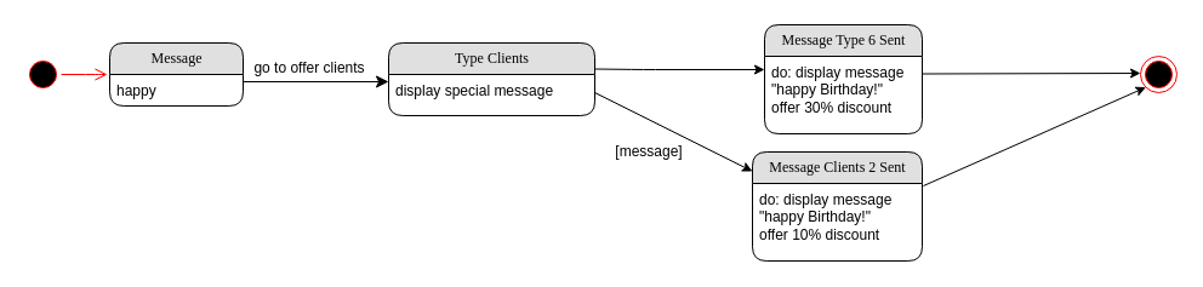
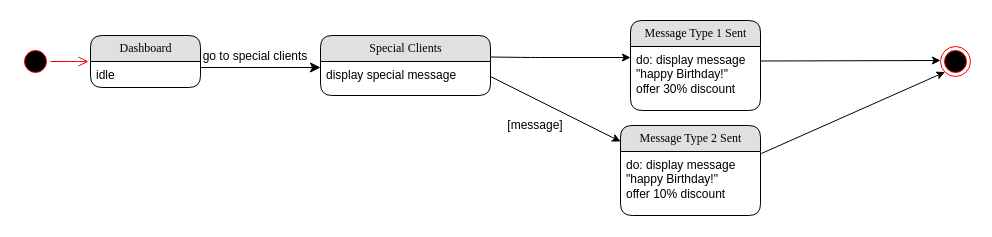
  <mxCell id="0" />
  <mxCell id="1" parent="0" />
  <mxCell id="2" style="edgeStyle=orthogonalEdgeStyle;html=1;labelBackgroundColor=none;startFill=0;startSize=8;endFill=1;endSize=8;fontFamily=Verdana;fontSize=12;exitX=1;exitY=0.5;" parent="1" edge="1"><mxGeometry relative="1" as="geometry"><Array as="points" /><mxPoint x="200" y="67" as="sourcePoint" /><mxPoint x="320" y="67" as="targetPoint" /></mxGeometry></mxCell>
  <mxCell id="3" value="[message]" style="text;html=1;strokeColor=none;fillColor=none;align=center;verticalAlign=middle;whiteSpace=wrap;rounded=0;" parent="1" vertex="1"><mxGeometry x="500" y="110" width="70" height="30" as="geometry" /></mxCell>
  <mxCell id="4" value="" style="ellipse;html=1;shape=endState;fillColor=#000000;strokeColor=#ff0000;" parent="1" vertex="1"><mxGeometry x="940" y="46" width="30" height="30" as="geometry" /></mxCell>
  <mxCell id="5" value="" style="ellipse;html=1;shape=startState;fillColor=#000000;strokeColor=#ff0000;" parent="1" vertex="1"><mxGeometry x="20" y="46" width="30" height="30" as="geometry" /></mxCell>
  <mxCell id="6" value="" style="edgeStyle=orthogonalEdgeStyle;html=1;verticalAlign=bottom;endArrow=open;endSize=8;strokeColor=#ff0000;entryX=-0.018;entryY=0;entryDx=0;entryDy=0;entryPerimeter=0;" parent="1" source="5" target="11" edge="1"><mxGeometry relative="1" as="geometry"><mxPoint x="80" y="61" as="targetPoint" /><Array as="points"><mxPoint x="80" y="61" /><mxPoint x="80" y="61" /></Array></mxGeometry></mxCell>
  <mxCell id="7" value="" style="endArrow=classic;html=1;" parent="1" edge="1"><mxGeometry width="50" height="50" relative="1" as="geometry"><mxPoint x="760" y="60.5" as="sourcePoint" /><mxPoint x="940" y="60" as="targetPoint" /></mxGeometry></mxCell>
- <mxCell id="8" value="go to offer clients" style="text;html=1;strokeColor=none;fillColor=none;align=center;verticalAlign=middle;whiteSpace=wrap;rounded=0;" parent="1" vertex="1"><mxGeometry x="200" y="46" width="110" height="20" as="geometry" /></mxCell>
+ <mxCell id="8" value="go to special clients" style="text;html=1;strokeColor=none;fillColor=none;align=center;verticalAlign=middle;whiteSpace=wrap;rounded=0;" parent="1" vertex="1"><mxGeometry x="200" y="46" width="110" height="20" as="geometry" /></mxCell>
  <mxCell id="9" value="" style="endArrow=classic;html=1;" parent="1" edge="1"><mxGeometry width="50" height="50" relative="1" as="geometry"><mxPoint x="490" y="56.5" as="sourcePoint" /><mxPoint x="630" y="57" as="targetPoint" /><Array as="points"><mxPoint x="530" y="57" /></Array></mxGeometry></mxCell>
- <mxCell id="10" value="Message" style="swimlane;html=1;fontStyle=0;childLayout=stackLayout;horizontal=1;startSize=26;fillColor=#e0e0e0;horizontalStack=0;resizeParent=1;resizeLast=0;collapsible=1;marginBottom=0;swimlaneFillColor=#ffffff;align=center;rounded=1;shadow=0;comic=0;labelBackgroundColor=none;strokeWidth=1;fontFamily=Verdana;fontSize=12" parent="1" vertex="1"><mxGeometry x="90" y="35" width="110" height="52" as="geometry" /></mxCell>
- <mxCell id="11" value="happy" style="text;html=1;strokeColor=none;fillColor=none;spacingLeft=4;spacingRight=4;whiteSpace=wrap;overflow=hidden;rotatable=0;points=[[0,0.5],[1,0.5]];portConstraint=eastwest;" parent="10" vertex="1"><mxGeometry y="26" width="110" height="26" as="geometry" /></mxCell>
- <mxCell id="12" value="Type Clients" style="swimlane;html=1;fontStyle=0;childLayout=stackLayout;horizontal=1;startSize=26;fillColor=#e0e0e0;horizontalStack=0;resizeParent=1;resizeLast=0;collapsible=1;marginBottom=0;swimlaneFillColor=#ffffff;align=center;rounded=1;shadow=0;comic=0;labelBackgroundColor=none;strokeWidth=1;fontFamily=Verdana;fontSize=12" parent="1" vertex="1"><mxGeometry x="320" y="35" width="170" height="60" as="geometry" /></mxCell>
+ <mxCell id="10" value="Dashboard" style="swimlane;html=1;fontStyle=0;childLayout=stackLayout;horizontal=1;startSize=26;fillColor=#e0e0e0;horizontalStack=0;resizeParent=1;resizeLast=0;collapsible=1;marginBottom=0;swimlaneFillColor=#ffffff;align=center;rounded=1;shadow=0;comic=0;labelBackgroundColor=none;strokeWidth=1;fontFamily=Verdana;fontSize=12" parent="1" vertex="1"><mxGeometry x="90" y="35" width="110" height="52" as="geometry" /></mxCell>
+ <mxCell id="11" value="idle" style="text;html=1;strokeColor=none;fillColor=none;spacingLeft=4;spacingRight=4;whiteSpace=wrap;overflow=hidden;rotatable=0;points=[[0,0.5],[1,0.5]];portConstraint=eastwest;" parent="10" vertex="1"><mxGeometry y="26" width="110" height="26" as="geometry" /></mxCell>
+ <mxCell id="12" value="Special Clients" style="swimlane;html=1;fontStyle=0;childLayout=stackLayout;horizontal=1;startSize=26;fillColor=#e0e0e0;horizontalStack=0;resizeParent=1;resizeLast=0;collapsible=1;marginBottom=0;swimlaneFillColor=#ffffff;align=center;rounded=1;shadow=0;comic=0;labelBackgroundColor=none;strokeWidth=1;fontFamily=Verdana;fontSize=12" parent="1" vertex="1"><mxGeometry x="320" y="35" width="170" height="60" as="geometry" /></mxCell>
  <mxCell id="13" value="display special message" style="text;html=1;strokeColor=none;fillColor=none;spacingLeft=4;spacingRight=4;whiteSpace=wrap;overflow=hidden;rotatable=0;points=[[0,0.5],[1,0.5]];portConstraint=eastwest;" parent="12" vertex="1"><mxGeometry y="26" width="170" height="34" as="geometry" /></mxCell>
  <mxCell id="14" value="" style="endArrow=classic;html=1;" parent="1" edge="1"><mxGeometry width="50" height="50" relative="1" as="geometry"><mxPoint x="490" y="76" as="sourcePoint" /><mxPoint x="620" y="141" as="targetPoint" /><Array as="points" /></mxGeometry></mxCell>
- <mxCell id="15" value="Message Clients 2 Sent" style="swimlane;html=1;fontStyle=0;childLayout=stackLayout;horizontal=1;startSize=26;fillColor=#e0e0e0;horizontalStack=0;resizeParent=1;resizeLast=0;collapsible=1;marginBottom=0;swimlaneFillColor=#ffffff;align=center;rounded=1;shadow=0;comic=0;labelBackgroundColor=none;strokeWidth=1;fontFamily=Verdana;fontSize=12" parent="1" vertex="1"><mxGeometry x="620" y="125" width="140" height="90" as="geometry" /></mxCell>
+ <mxCell id="15" value="Message Type 2 Sent" style="swimlane;html=1;fontStyle=0;childLayout=stackLayout;horizontal=1;startSize=26;fillColor=#e0e0e0;horizontalStack=0;resizeParent=1;resizeLast=0;collapsible=1;marginBottom=0;swimlaneFillColor=#ffffff;align=center;rounded=1;shadow=0;comic=0;labelBackgroundColor=none;strokeWidth=1;fontFamily=Verdana;fontSize=12" parent="1" vertex="1"><mxGeometry x="620" y="125" width="140" height="90" as="geometry" /></mxCell>
  <mxCell id="16" value="do: display message &quot;happy Birthday!&quot;&lt;br&gt;offer 10% discount" style="text;html=1;strokeColor=none;fillColor=none;spacingLeft=4;spacingRight=4;whiteSpace=wrap;overflow=hidden;rotatable=0;points=[[0,0.5],[1,0.5]];portConstraint=eastwest;" parent="15" vertex="1"><mxGeometry y="26" width="140" height="64" as="geometry" /></mxCell>
- <mxCell id="17" value="Message Type 6 Sent" style="swimlane;html=1;fontStyle=0;childLayout=stackLayout;horizontal=1;startSize=26;fillColor=#e0e0e0;horizontalStack=0;resizeParent=1;resizeLast=0;collapsible=1;marginBottom=0;swimlaneFillColor=#ffffff;align=center;rounded=1;shadow=0;comic=0;labelBackgroundColor=none;strokeWidth=1;fontFamily=Verdana;fontSize=12" parent="1" vertex="1"><mxGeometry x="630" y="20" width="130" height="90" as="geometry" /></mxCell>
+ <mxCell id="17" value="Message Type 1 Sent" style="swimlane;html=1;fontStyle=0;childLayout=stackLayout;horizontal=1;startSize=26;fillColor=#e0e0e0;horizontalStack=0;resizeParent=1;resizeLast=0;collapsible=1;marginBottom=0;swimlaneFillColor=#ffffff;align=center;rounded=1;shadow=0;comic=0;labelBackgroundColor=none;strokeWidth=1;fontFamily=Verdana;fontSize=12" parent="1" vertex="1"><mxGeometry x="630" y="20" width="130" height="90" as="geometry" /></mxCell>
  <mxCell id="18" value="&lt;span&gt;do: display message &quot;happy Birthday!&quot;&lt;/span&gt;&lt;br&gt;&lt;span&gt;offer 30% discount&lt;/span&gt;" style="text;html=1;strokeColor=none;fillColor=none;spacingLeft=4;spacingRight=4;whiteSpace=wrap;overflow=hidden;rotatable=0;points=[[0,0.5],[1,0.5]];portConstraint=eastwest;" parent="17" vertex="1"><mxGeometry y="26" width="130" height="64" as="geometry" /></mxCell>
  <mxCell id="19" value="" style="endArrow=classic;html=1;entryX=0;entryY=1;entryDx=0;entryDy=0;exitX=1.007;exitY=0.031;exitDx=0;exitDy=0;exitPerimeter=0;" parent="1" source="16" target="4" edge="1"><mxGeometry width="50" height="50" relative="1" as="geometry"><mxPoint x="740" y="151.49" as="sourcePoint" /><mxPoint x="950" y="81" as="targetPoint" /></mxGeometry></mxCell>
